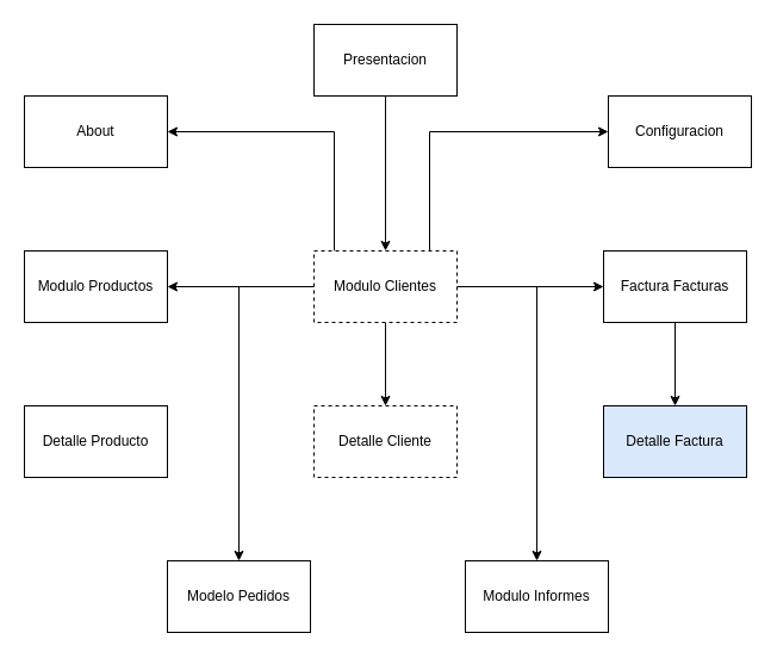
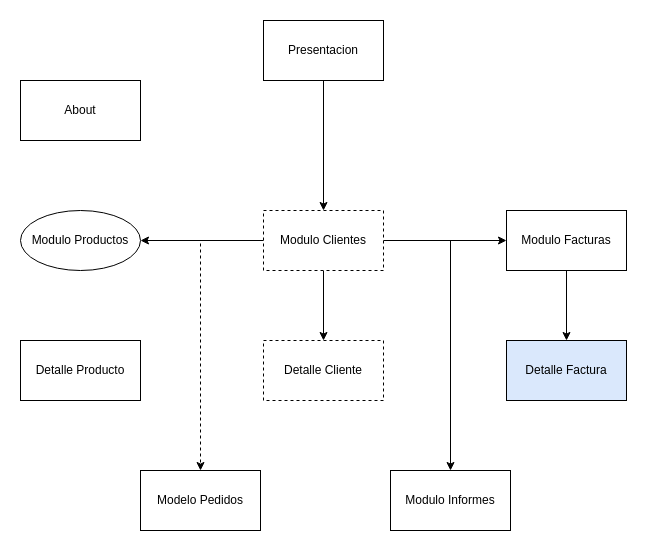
  <mxCell id="0" />
  <mxCell id="1" parent="0" />
  <mxCell id="2" style="edgeStyle=orthogonalEdgeStyle;rounded=0;orthogonalLoop=1;jettySize=auto;html=1;" edge="1" parent="1" source="9" target="16"><mxGeometry relative="1" as="geometry" /></mxCell>
  <mxCell id="3" style="edgeStyle=orthogonalEdgeStyle;rounded=0;orthogonalLoop=1;jettySize=auto;html=1;entryX=1;entryY=0.5;entryDx=0;entryDy=0;" edge="1" parent="1" source="9" target="12"><mxGeometry relative="1" as="geometry" /></mxCell>
- <mxCell id="4" style="edgeStyle=orthogonalEdgeStyle;rounded=0;orthogonalLoop=1;jettySize=auto;html=1;entryX=0;entryY=0.5;entryDx=0;entryDy=0;" edge="1" parent="1" source="9" target="14"><mxGeometry relative="1" as="geometry"><Array as="points"><mxPoint x="360" y="110" /></Array></mxGeometry></mxCell>
- <mxCell id="5" style="edgeStyle=orthogonalEdgeStyle;rounded=0;orthogonalLoop=1;jettySize=auto;html=1;entryX=1;entryY=0.5;entryDx=0;entryDy=0;" edge="1" parent="1" source="9" target="13"><mxGeometry relative="1" as="geometry"><Array as="points"><mxPoint x="280" y="110" /></Array></mxGeometry></mxCell>
  <mxCell id="6" style="edgeStyle=orthogonalEdgeStyle;rounded=0;orthogonalLoop=1;jettySize=auto;html=1;entryX=0.5;entryY=0;entryDx=0;entryDy=0;" edge="1" parent="1" source="9" target="18"><mxGeometry relative="1" as="geometry" /></mxCell>
- <mxCell id="7" style="edgeStyle=orthogonalEdgeStyle;rounded=0;orthogonalLoop=1;jettySize=auto;html=1;" edge="1" parent="1" source="9" target="20"><mxGeometry relative="1" as="geometry"><Array as="points"><mxPoint x="200" y="240" /></Array></mxGeometry></mxCell>
+ <mxCell id="7" style="edgeStyle=orthogonalEdgeStyle;rounded=0;orthogonalLoop=1;jettySize=auto;html=1;dashed=1;" edge="1" parent="1" source="9" target="20"><mxGeometry relative="1" as="geometry"><Array as="points"><mxPoint x="200" y="240" /></Array></mxGeometry></mxCell>
  <mxCell id="8" style="edgeStyle=orthogonalEdgeStyle;rounded=0;orthogonalLoop=1;jettySize=auto;html=1;" edge="1" parent="1" source="9" target="21"><mxGeometry relative="1" as="geometry" /></mxCell>
  <mxCell id="9" value="Modulo Clientes" style="rounded=0;whiteSpace=wrap;html=1;dashed=1;" vertex="1" parent="1"><mxGeometry x="263" y="210" width="120" height="60" as="geometry" /></mxCell>
  <mxCell id="10" style="edgeStyle=orthogonalEdgeStyle;rounded=0;orthogonalLoop=1;jettySize=auto;html=1;" edge="1" parent="1" source="11" target="9"><mxGeometry relative="1" as="geometry" /></mxCell>
  <mxCell id="11" value="Presentacion" style="rounded=0;whiteSpace=wrap;html=1;" vertex="1" parent="1"><mxGeometry x="263" y="20" width="120" height="60" as="geometry" /></mxCell>
- <mxCell id="12" value="Modulo Productos" style="rounded=0;whiteSpace=wrap;html=1;" vertex="1" parent="1"><mxGeometry x="20" y="210" width="120" height="60" as="geometry" /></mxCell>
+ <mxCell id="12" value="Modulo Productos" style="ellipse;whiteSpace=wrap;html=1;" vertex="1" parent="1"><mxGeometry x="20" y="210" width="120" height="60" as="geometry" /></mxCell>
  <mxCell id="13" value="About" style="rounded=0;whiteSpace=wrap;html=1;" vertex="1" parent="1"><mxGeometry x="20" y="80" width="120" height="60" as="geometry" /></mxCell>
- <mxCell id="14" value="Configuracion" style="rounded=0;whiteSpace=wrap;html=1;" vertex="1" parent="1"><mxGeometry x="510" y="80" width="120" height="60" as="geometry" /></mxCell>
  <mxCell id="15" style="edgeStyle=orthogonalEdgeStyle;rounded=0;orthogonalLoop=1;jettySize=auto;html=1;entryX=0.5;entryY=0;entryDx=0;entryDy=0;" edge="1" parent="1" source="16" target="19"><mxGeometry relative="1" as="geometry" /></mxCell>
- <mxCell id="16" value="Factura Facturas" style="rounded=0;whiteSpace=wrap;html=1;" vertex="1" parent="1"><mxGeometry x="506" y="210" width="120" height="60" as="geometry" /></mxCell>
+ <mxCell id="16" value="Modulo Facturas" style="rounded=0;whiteSpace=wrap;html=1;" vertex="1" parent="1"><mxGeometry x="506" y="210" width="120" height="60" as="geometry" /></mxCell>
  <mxCell id="17" value="Detalle Producto" style="rounded=0;whiteSpace=wrap;html=1;" vertex="1" parent="1"><mxGeometry x="20" y="340" width="120" height="60" as="geometry" /></mxCell>
  <mxCell id="18" value="Detalle Cliente" style="rounded=0;whiteSpace=wrap;html=1;dashed=1;" vertex="1" parent="1"><mxGeometry x="263" y="340" width="120" height="60" as="geometry" /></mxCell>
  <mxCell id="19" value="Detalle Factura" style="rounded=0;whiteSpace=wrap;html=1;fillColor=#dae8fc;" vertex="1" parent="1"><mxGeometry x="506" y="340" width="120" height="60" as="geometry" /></mxCell>
  <mxCell id="20" value="Modelo Pedidos" style="rounded=0;whiteSpace=wrap;html=1;" vertex="1" parent="1"><mxGeometry x="140" y="470" width="120" height="60" as="geometry" /></mxCell>
  <mxCell id="21" value="Modulo Informes" style="rounded=0;whiteSpace=wrap;html=1;" vertex="1" parent="1"><mxGeometry x="390" y="470" width="120" height="60" as="geometry" /></mxCell>
